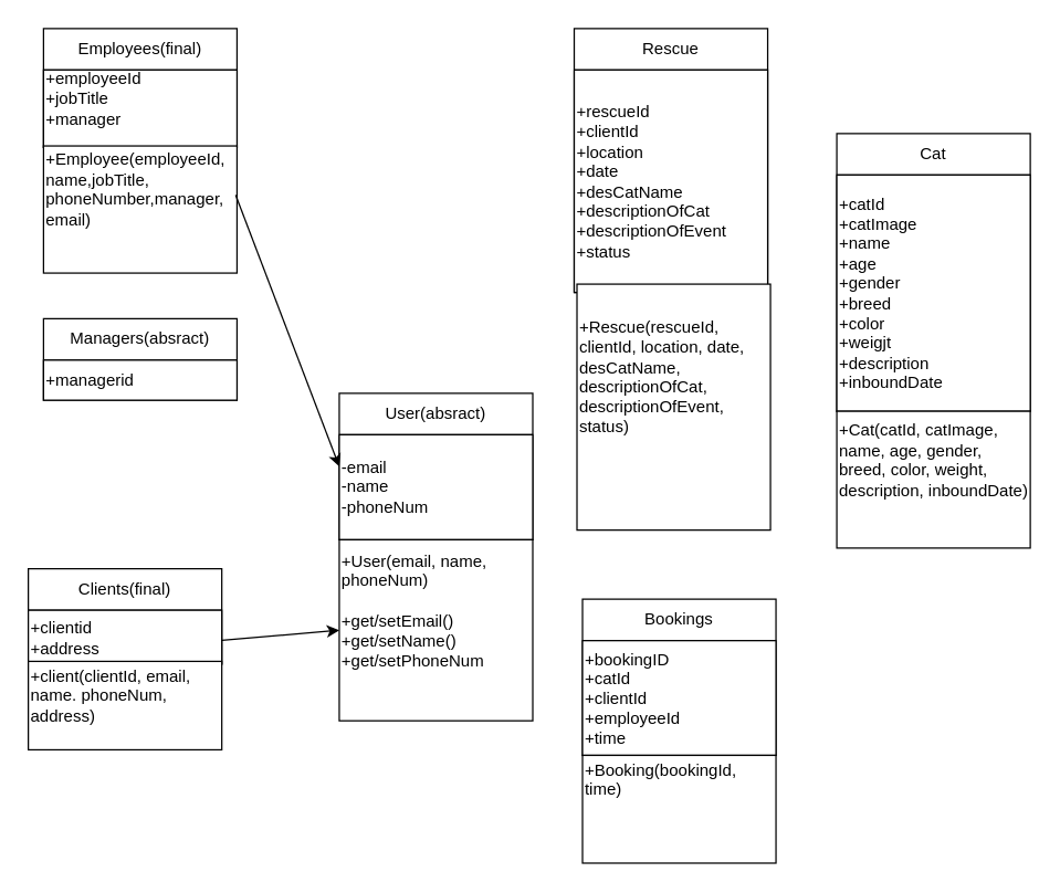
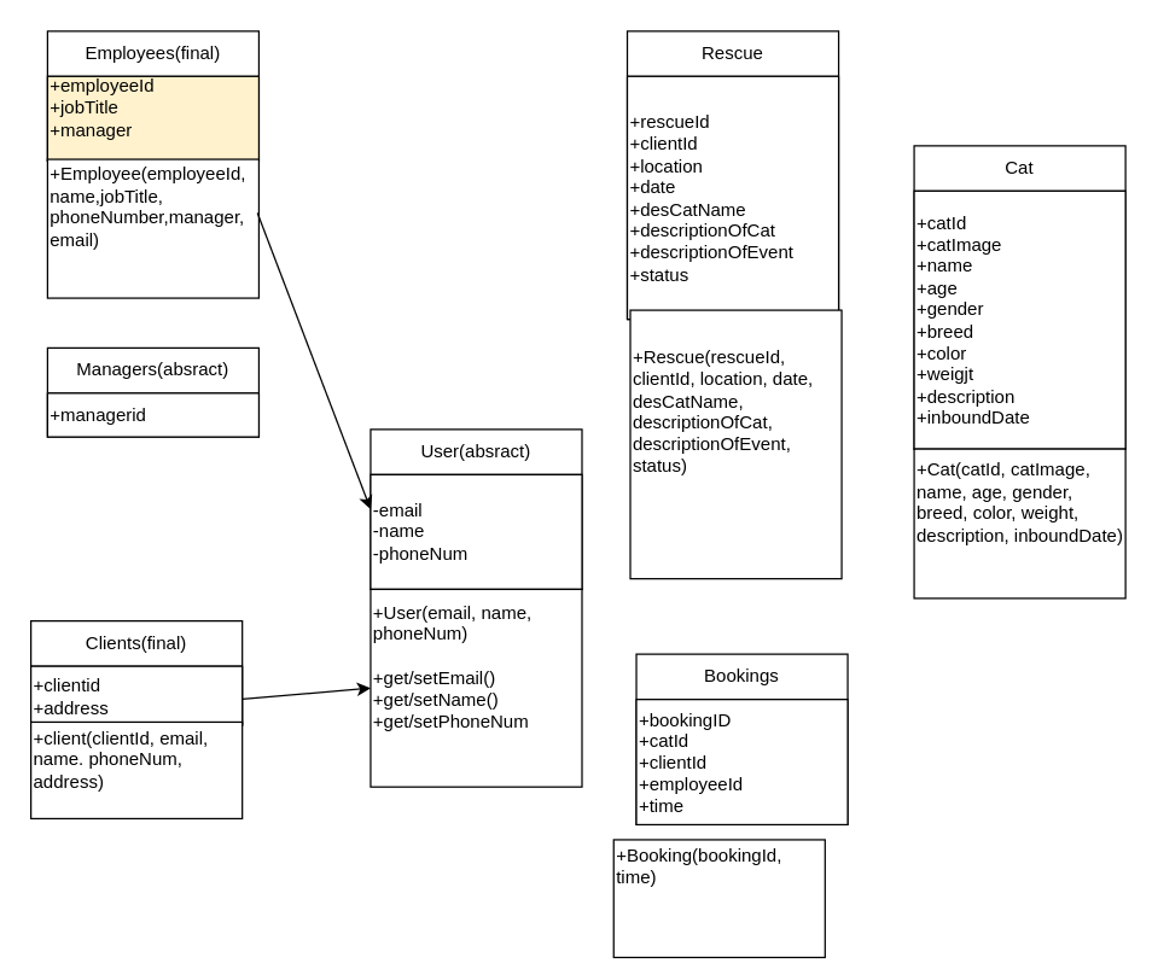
  <mxCell id="0" />
  <mxCell id="1" parent="0" />
  <mxCell id="2" value="User(absract)" style="swimlane;fontStyle=0;childLayout=stackLayout;horizontal=1;startSize=30;horizontalStack=0;resizeParent=1;resizeParentMax=0;resizeLast=0;collapsible=1;marginBottom=0;whiteSpace=wrap;html=1;" parent="1" vertex="1"><mxGeometry x="245" y="284" width="140" height="106" as="geometry" /></mxCell>
  <mxCell id="3" value="-email&lt;div&gt;-name&lt;/div&gt;&lt;div&gt;-phoneNum&lt;/div&gt;" style="rounded=0;whiteSpace=wrap;html=1;align=left;" parent="2" vertex="1"><mxGeometry y="30" width="140" height="76" as="geometry" /></mxCell>
  <mxCell id="4" style="edgeStyle=none;curved=1;rounded=0;orthogonalLoop=1;jettySize=auto;html=1;exitX=0.5;exitY=1;exitDx=0;exitDy=0;fontSize=12;startSize=8;endSize=8;" parent="2" source="3" target="3" edge="1"><mxGeometry relative="1" as="geometry" /></mxCell>
  <mxCell id="5" value="&lt;div class=&quot;custom-cursor-default-hover&quot; style=&quot;&quot;&gt;&lt;span class=&quot;custom-cursor-default-hover&quot; style=&quot;background-color: transparent;&quot;&gt;+User(email, name, phoneNum)&lt;/span&gt;&lt;/div&gt;&lt;div class=&quot;custom-cursor-default-hover&quot; style=&quot;&quot;&gt;&lt;br&gt;&lt;/div&gt;&lt;div class=&quot;custom-cursor-default-hover&quot; style=&quot;&quot;&gt;+get/setEmail()&lt;/div&gt;&lt;div class=&quot;custom-cursor-default-hover&quot; style=&quot;&quot;&gt;+get/setName()&lt;/div&gt;&lt;div class=&quot;custom-cursor-default-hover&quot; style=&quot;&quot;&gt;&lt;span style=&quot;background-color: transparent; color: light-dark(rgb(0, 0, 0), rgb(255, 255, 255));&quot;&gt;+get/setPhoneNum&lt;/span&gt;&lt;/div&gt;&lt;div style=&quot;&quot;&gt;&lt;br&gt;&lt;/div&gt;&lt;div&gt;&lt;br&gt;&lt;/div&gt;" style="rounded=0;whiteSpace=wrap;html=1;align=left;" parent="1" vertex="1"><mxGeometry x="245" y="390" width="140" height="131" as="geometry" /></mxCell>
  <mxCell id="6" value="Bookings" style="swimlane;fontStyle=0;childLayout=stackLayout;horizontal=1;startSize=30;horizontalStack=0;resizeParent=1;resizeParentMax=0;resizeLast=0;collapsible=1;marginBottom=0;whiteSpace=wrap;html=1;" parent="1" vertex="1"><mxGeometry x="421" y="433" width="140" height="113" as="geometry" /></mxCell>
  <mxCell id="7" value="+bookingID&lt;div class=&quot;custom-cursor-default-hover&quot;&gt;+catId&lt;/div&gt;&lt;div class=&quot;custom-cursor-default-hover&quot;&gt;+clientId&lt;/div&gt;&lt;div class=&quot;custom-cursor-default-hover&quot;&gt;+employeeId&lt;br&gt;&lt;div class=&quot;custom-cursor-default-hover&quot;&gt;+time&lt;/div&gt;&lt;/div&gt;" style="rounded=0;whiteSpace=wrap;html=1;align=left;" parent="6" vertex="1"><mxGeometry y="30" width="140" height="83" as="geometry" /></mxCell>
  <mxCell id="8" style="edgeStyle=none;curved=1;rounded=0;orthogonalLoop=1;jettySize=auto;html=1;exitX=0.5;exitY=1;exitDx=0;exitDy=0;fontSize=12;startSize=8;endSize=8;" parent="6" source="7" target="7" edge="1"><mxGeometry relative="1" as="geometry" /></mxCell>
- <mxCell id="9" value="&lt;div style=&quot;&quot;&gt;+Booking(bookingId, time)&lt;/div&gt;&lt;div style=&quot;&quot;&gt;&lt;br&gt;&lt;/div&gt;&lt;div style=&quot;&quot;&gt;&lt;br&gt;&lt;/div&gt;&lt;div style=&quot;&quot;&gt;&lt;br&gt;&lt;/div&gt;" style="rounded=0;whiteSpace=wrap;html=1;align=left;" parent="1" vertex="1"><mxGeometry x="421" y="546" width="140" height="78" as="geometry" /></mxCell>
+ <mxCell id="9" value="&lt;div style=&quot;&quot;&gt;+Booking(bookingId, time)&lt;/div&gt;&lt;div style=&quot;&quot;&gt;&lt;br&gt;&lt;/div&gt;&lt;div style=&quot;&quot;&gt;&lt;br&gt;&lt;/div&gt;&lt;div style=&quot;&quot;&gt;&lt;br&gt;&lt;/div&gt;" style="rounded=0;whiteSpace=wrap;html=1;align=left;" parent="1" vertex="1"><mxGeometry x="406" y="556" width="140" height="78" as="geometry" /></mxCell>
  <mxCell id="10" value="Cat" style="swimlane;fontStyle=0;childLayout=stackLayout;horizontal=1;startSize=30;horizontalStack=0;resizeParent=1;resizeParentMax=0;resizeLast=0;collapsible=1;marginBottom=0;whiteSpace=wrap;html=1;" parent="1" vertex="1"><mxGeometry x="605" y="96" width="140" height="201" as="geometry" /></mxCell>
  <mxCell id="11" style="edgeStyle=none;curved=1;rounded=0;orthogonalLoop=1;jettySize=auto;html=1;exitX=0.5;exitY=1;exitDx=0;exitDy=0;fontSize=12;startSize=8;endSize=8;" parent="10" source="12" target="12" edge="1"><mxGeometry relative="1" as="geometry" /></mxCell>
  <mxCell id="12" value="+catId&lt;div&gt;+catImage&lt;/div&gt;&lt;div&gt;+name&lt;/div&gt;&lt;div&gt;+age&lt;/div&gt;&lt;div&gt;+gender&lt;/div&gt;&lt;div&gt;+breed&lt;/div&gt;&lt;div&gt;+color&lt;/div&gt;&lt;div&gt;+weigjt&lt;/div&gt;&lt;div&gt;+description&lt;/div&gt;&lt;div&gt;+inboundDate&lt;/div&gt;" style="rounded=0;whiteSpace=wrap;html=1;align=left;" parent="10" vertex="1"><mxGeometry y="30" width="140" height="171" as="geometry" /></mxCell>
  <mxCell id="13" value="&lt;div style=&quot;&quot;&gt;+Cat(catId, catImage, name, age, gender, breed, color, weight, description, inboundDate)&lt;/div&gt;&lt;div style=&quot;&quot;&gt;&lt;br&gt;&lt;/div&gt;&lt;div style=&quot;&quot;&gt;&lt;br&gt;&lt;/div&gt;" style="rounded=0;whiteSpace=wrap;html=1;align=left;" parent="1" vertex="1"><mxGeometry x="605" y="297" width="140" height="99" as="geometry" /></mxCell>
  <mxCell id="14" value="Managers(absract)" style="swimlane;fontStyle=0;childLayout=stackLayout;horizontal=1;startSize=30;horizontalStack=0;resizeParent=1;resizeParentMax=0;resizeLast=0;collapsible=1;marginBottom=0;whiteSpace=wrap;html=1;" parent="1" vertex="1"><mxGeometry x="31" y="230" width="140" height="59" as="geometry" /></mxCell>
  <mxCell id="15" value="+managerid" style="rounded=0;whiteSpace=wrap;html=1;align=left;" parent="14" vertex="1"><mxGeometry y="30" width="140" height="29" as="geometry" /></mxCell>
  <mxCell id="16" style="edgeStyle=none;curved=1;rounded=0;orthogonalLoop=1;jettySize=auto;html=1;exitX=0.5;exitY=1;exitDx=0;exitDy=0;fontSize=12;startSize=8;endSize=8;" parent="14" source="15" target="15" edge="1"><mxGeometry relative="1" as="geometry" /></mxCell>
  <mxCell id="17" value="Rescue" style="swimlane;fontStyle=0;childLayout=stackLayout;horizontal=1;startSize=30;horizontalStack=0;resizeParent=1;resizeParentMax=0;resizeLast=0;collapsible=1;marginBottom=0;whiteSpace=wrap;html=1;" parent="1" vertex="1"><mxGeometry x="415" y="20" width="140" height="191" as="geometry" /></mxCell>
  <mxCell id="18" value="+rescueId&lt;div&gt;+clientId&lt;br&gt;&lt;div&gt;+location&lt;/div&gt;&lt;div&gt;+date&lt;/div&gt;&lt;div&gt;+desCatName&lt;/div&gt;&lt;div&gt;+descriptionOfCat&lt;/div&gt;&lt;div&gt;+descriptionOfEvent&lt;/div&gt;&lt;div&gt;+status&lt;/div&gt;&lt;/div&gt;" style="rounded=0;whiteSpace=wrap;html=1;align=left;" parent="17" vertex="1"><mxGeometry y="30" width="140" height="161" as="geometry" /></mxCell>
  <mxCell id="19" style="edgeStyle=none;curved=1;rounded=0;orthogonalLoop=1;jettySize=auto;html=1;exitX=0.5;exitY=1;exitDx=0;exitDy=0;fontSize=12;startSize=8;endSize=8;" parent="17" source="18" target="18" edge="1"><mxGeometry relative="1" as="geometry" /></mxCell>
  <mxCell id="20" value="&lt;div style=&quot;&quot;&gt;+Rescue(rescueId,&lt;/div&gt;&lt;div style=&quot;&quot;&gt;clientId, location, date, desCatName, descriptionOfCat, descriptionOfEvent, status)&lt;/div&gt;&lt;div style=&quot;&quot;&gt;&lt;br&gt;&lt;/div&gt;&lt;div style=&quot;&quot;&gt;&lt;br&gt;&lt;/div&gt;&lt;div style=&quot;&quot;&gt;&lt;br&gt;&lt;/div&gt;" style="rounded=0;whiteSpace=wrap;html=1;align=left;" parent="1" vertex="1"><mxGeometry x="417" y="205" width="140" height="178" as="geometry" /></mxCell>
  <mxCell id="21" value="Clients(final)" style="swimlane;fontStyle=0;childLayout=stackLayout;horizontal=1;startSize=30;horizontalStack=0;resizeParent=1;resizeParentMax=0;resizeLast=0;collapsible=1;marginBottom=0;whiteSpace=wrap;html=1;" parent="1" vertex="1"><mxGeometry x="20" y="411" width="140" height="69" as="geometry" /></mxCell>
  <mxCell id="22" value="+clientid&lt;div&gt;+address&lt;/div&gt;" style="rounded=0;whiteSpace=wrap;html=1;align=left;" parent="21" vertex="1"><mxGeometry y="30" width="140" height="39" as="geometry" /></mxCell>
  <mxCell id="23" style="edgeStyle=none;curved=1;rounded=0;orthogonalLoop=1;jettySize=auto;html=1;exitX=0.5;exitY=1;exitDx=0;exitDy=0;fontSize=12;startSize=8;endSize=8;" parent="21" source="22" target="22" edge="1"><mxGeometry relative="1" as="geometry" /></mxCell>
  <mxCell id="24" value="&lt;div style=&quot;&quot;&gt;&lt;div&gt;+client(clientId, email, name. phoneNum, address&lt;span style=&quot;background-color: transparent; color: light-dark(rgb(0, 0, 0), rgb(255, 255, 255));&quot;&gt;)&lt;/span&gt;&lt;/div&gt;&lt;/div&gt;&lt;div style=&quot;&quot;&gt;&lt;br&gt;&lt;/div&gt;" style="rounded=0;whiteSpace=wrap;html=1;align=left;" parent="1" vertex="1"><mxGeometry x="20" y="478" width="140" height="64" as="geometry" /></mxCell>
  <mxCell id="25" value="Employees(final)" style="swimlane;fontStyle=0;childLayout=stackLayout;horizontal=1;startSize=30;horizontalStack=0;resizeParent=1;resizeParentMax=0;resizeLast=0;collapsible=1;marginBottom=0;whiteSpace=wrap;html=1;" parent="1" vertex="1"><mxGeometry x="31" y="20" width="140" height="86" as="geometry" /></mxCell>
  <mxCell id="26" style="edgeStyle=none;curved=1;rounded=0;orthogonalLoop=1;jettySize=auto;html=1;exitX=0.5;exitY=1;exitDx=0;exitDy=0;fontSize=12;startSize=8;endSize=8;" parent="25" source="27" target="27" edge="1"><mxGeometry relative="1" as="geometry" /></mxCell>
- <mxCell id="27" value="+employeeId&lt;div class=&quot;custom-cursor-default-hover&quot;&gt;+j&lt;span style=&quot;background-color: transparent; color: light-dark(rgb(0, 0, 0), rgb(255, 255, 255));&quot;&gt;obTitle&lt;/span&gt;&lt;/div&gt;&lt;div class=&quot;custom-cursor-default-hover&quot;&gt;&lt;span style=&quot;background-color: transparent; color: light-dark(rgb(0, 0, 0), rgb(255, 255, 255));&quot;&gt;+manager&lt;/span&gt;&lt;/div&gt;&lt;div class=&quot;custom-cursor-default-hover&quot;&gt;&lt;br&gt;&lt;/div&gt;" style="rounded=0;whiteSpace=wrap;html=1;align=left;" parent="25" vertex="1"><mxGeometry y="30" width="140" height="56" as="geometry" /></mxCell>
+ <mxCell id="27" value="+employeeId&lt;div class=&quot;custom-cursor-default-hover&quot;&gt;+j&lt;span style=&quot;background-color: transparent; color: light-dark(rgb(0, 0, 0), rgb(255, 255, 255));&quot;&gt;obTitle&lt;/span&gt;&lt;/div&gt;&lt;div class=&quot;custom-cursor-default-hover&quot;&gt;&lt;span style=&quot;background-color: transparent; color: light-dark(rgb(0, 0, 0), rgb(255, 255, 255));&quot;&gt;+manager&lt;/span&gt;&lt;/div&gt;&lt;div class=&quot;custom-cursor-default-hover&quot;&gt;&lt;br&gt;&lt;/div&gt;" style="rounded=0;whiteSpace=wrap;html=1;align=left;fillColor=#fff2cc;" parent="25" vertex="1"><mxGeometry y="30" width="140" height="56" as="geometry" /></mxCell>
  <mxCell id="28" value="&lt;div style=&quot;&quot;&gt;&lt;div&gt;+Employee(employeeId, name,jobTitle,&lt;/div&gt;&lt;div&gt;phoneNumber,manager,&lt;/div&gt;&lt;div&gt;&lt;span style=&quot;background-color: transparent; color: light-dark(rgb(0, 0, 0), rgb(255, 255, 255));&quot;&gt;email)&lt;/span&gt;&lt;/div&gt;&lt;div&gt;&lt;br&gt;&lt;/div&gt;&lt;/div&gt;&lt;div style=&quot;&quot;&gt;&lt;br&gt;&lt;/div&gt;" style="rounded=0;whiteSpace=wrap;html=1;align=left;" parent="1" vertex="1"><mxGeometry x="31" y="105" width="140" height="92" as="geometry" /></mxCell>
  <mxCell id="29" style="edgeStyle=none;curved=1;rounded=0;orthogonalLoop=1;jettySize=auto;html=1;exitX=0.5;exitY=1;exitDx=0;exitDy=0;fontSize=12;startSize=8;endSize=8;" parent="1" source="24" target="24" edge="1"><mxGeometry relative="1" as="geometry" /></mxCell>
  <mxCell id="30" value="" style="endArrow=classic;html=1;rounded=0;exitX=1;exitY=0.75;exitDx=0;exitDy=0;entryX=0;entryY=0.5;entryDx=0;entryDy=0;" parent="1" source="21" target="5" edge="1"><mxGeometry width="50" height="50" relative="1" as="geometry"><mxPoint x="206" y="431" as="sourcePoint" /><mxPoint x="247" y="205" as="targetPoint" /></mxGeometry></mxCell>
  <mxCell id="31" value="" style="endArrow=classic;html=1;rounded=0;exitX=0.993;exitY=0.387;exitDx=0;exitDy=0;exitPerimeter=0;entryX=0;entryY=0.5;entryDx=0;entryDy=0;" parent="1" source="28" target="2" edge="1"><mxGeometry width="50" height="50" relative="1" as="geometry"><mxPoint x="260" y="102" as="sourcePoint" /><mxPoint x="268" y="107" as="targetPoint" /></mxGeometry></mxCell>
